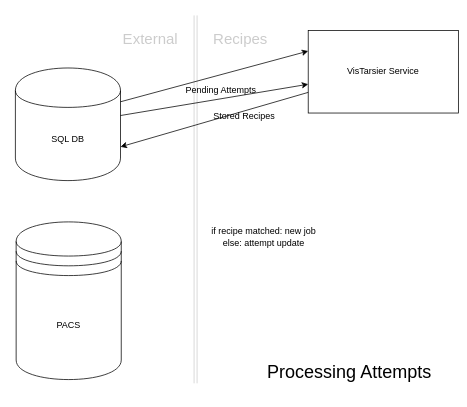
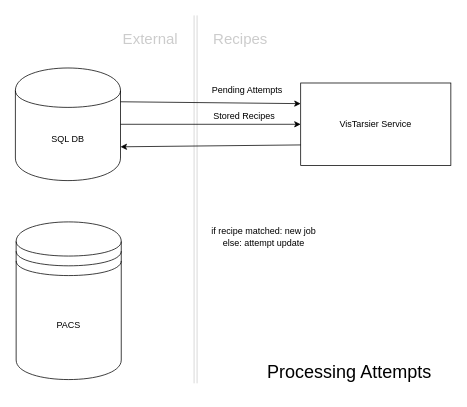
  <mxCell id="0" />
  <mxCell id="1" parent="0" />
  <mxCell id="2" value="" style="shape=link;html=1;fillColor=#f5f5f5;strokeColor=#CCCCCC;" edge="1" parent="1"><mxGeometry width="50" height="50" relative="1" as="geometry"><mxPoint x="260" y="510" as="sourcePoint" /><mxPoint x="260" y="20" as="targetPoint" /></mxGeometry></mxCell>
  <mxCell id="3" value="SQL DB" style="shape=cylinder;whiteSpace=wrap;html=1;boundedLbl=1;backgroundOutline=1;" vertex="1" parent="1"><mxGeometry x="20" y="90" width="140" height="150" as="geometry" /></mxCell>
- <mxCell id="4" value="VisTarsier Service" style="rounded=0;whiteSpace=wrap;html=1;" vertex="1" parent="1"><mxGeometry x="410" y="40" width="200" height="110" as="geometry" /></mxCell>
+ <mxCell id="4" value="VisTarsier Service" style="rounded=0;whiteSpace=wrap;html=1;" vertex="1" parent="1"><mxGeometry x="400" y="110" width="200" height="110" as="geometry" /></mxCell>
  <mxCell id="5" value="PACS" style="shape=datastore;whiteSpace=wrap;html=1;" vertex="1" parent="1"><mxGeometry x="21" y="295" width="140" height="210" as="geometry" /></mxCell>
  <mxCell id="6" value="" style="endArrow=classic;html=1;exitX=1;exitY=0.3;exitDx=0;exitDy=0;entryX=0;entryY=0.25;entryDx=0;entryDy=0;" edge="1" parent="1" source="3" target="4"><mxGeometry width="50" height="50" relative="1" as="geometry"><mxPoint x="20" y="580" as="sourcePoint" /><mxPoint x="340" y="110" as="targetPoint" /></mxGeometry></mxCell>
  <mxCell id="7" value="Recipes" style="text;html=1;strokeColor=none;fillColor=none;align=center;verticalAlign=middle;whiteSpace=wrap;rounded=0;fontSize=20;opacity=50;fontColor=#CCCCCC;" vertex="1" parent="1"><mxGeometry x="270" y="40" width="100" height="20" as="geometry" /></mxCell>
  <mxCell id="8" value="External" style="text;html=1;strokeColor=none;fillColor=none;align=center;verticalAlign=middle;whiteSpace=wrap;rounded=0;fontSize=20;opacity=50;fontColor=#CCCCCC;" vertex="1" parent="1"><mxGeometry x="150" y="40" width="100" height="20" as="geometry" /></mxCell>
  <mxCell id="9" value="&lt;font style=&quot;font-size: 24px&quot;&gt;Processing Attempts&lt;br&gt;&lt;/font&gt;" style="text;html=1;strokeColor=none;fillColor=none;align=center;verticalAlign=middle;whiteSpace=wrap;rounded=0;fontSize=12;fontColor=#000000;opacity=50;" vertex="1" parent="1"><mxGeometry x="340" y="470" width="250" height="50" as="geometry" /></mxCell>
- <mxCell id="10" value="Pending Attempts" style="text;html=1;strokeColor=none;fillColor=none;align=center;verticalAlign=middle;whiteSpace=wrap;rounded=0;fontSize=12;fontColor=#000000;opacity=50;" vertex="1" parent="1"><mxGeometry x="234" y="110" width="120" height="20" as="geometry" /></mxCell>
+ <mxCell id="10" value="Pending Attempts" style="text;html=1;strokeColor=none;fillColor=none;align=center;verticalAlign=middle;whiteSpace=wrap;rounded=0;fontSize=12;fontColor=#000000;opacity=50;" vertex="1" parent="1"><mxGeometry x="269" y="110" width="120" height="20" as="geometry" /></mxCell>
  <mxCell id="11" value="" style="endArrow=classic;html=1;strokeColor=#000000;fontSize=12;fontColor=#000000;" edge="1" parent="1" source="3" target="4"><mxGeometry width="50" height="50" relative="1" as="geometry"><mxPoint x="163" y="168" as="sourcePoint" /><mxPoint x="290" y="170" as="targetPoint" /></mxGeometry></mxCell>
  <mxCell id="12" value="Stored Recipes" style="text;html=1;strokeColor=none;fillColor=none;align=center;verticalAlign=middle;whiteSpace=wrap;rounded=0;fontSize=12;fontColor=#000000;opacity=50;" vertex="1" parent="1"><mxGeometry x="270" y="145" width="110" height="20" as="geometry" /></mxCell>
  <mxCell id="13" value="" style="endArrow=classic;html=1;strokeColor=#000000;fontSize=12;fontColor=#000000;exitX=0;exitY=0.75;exitDx=0;exitDy=0;entryX=1;entryY=0.7;entryDx=0;entryDy=0;" edge="1" parent="1" source="4" target="3"><mxGeometry width="50" height="50" relative="1" as="geometry"><mxPoint x="20" y="580" as="sourcePoint" /><mxPoint x="70" y="530" as="targetPoint" /></mxGeometry></mxCell>
  <mxCell id="14" value="&lt;div&gt;if recipe matched: new job&lt;/div&gt;&lt;div&gt; else: attempt update&lt;br&gt;&lt;/div&gt;" style="text;html=1;strokeColor=none;fillColor=none;align=center;verticalAlign=middle;whiteSpace=wrap;rounded=0;fontSize=12;fontColor=#000000;opacity=50;" vertex="1" parent="1"><mxGeometry x="251" y="290" width="200" height="50" as="geometry" /></mxCell>
